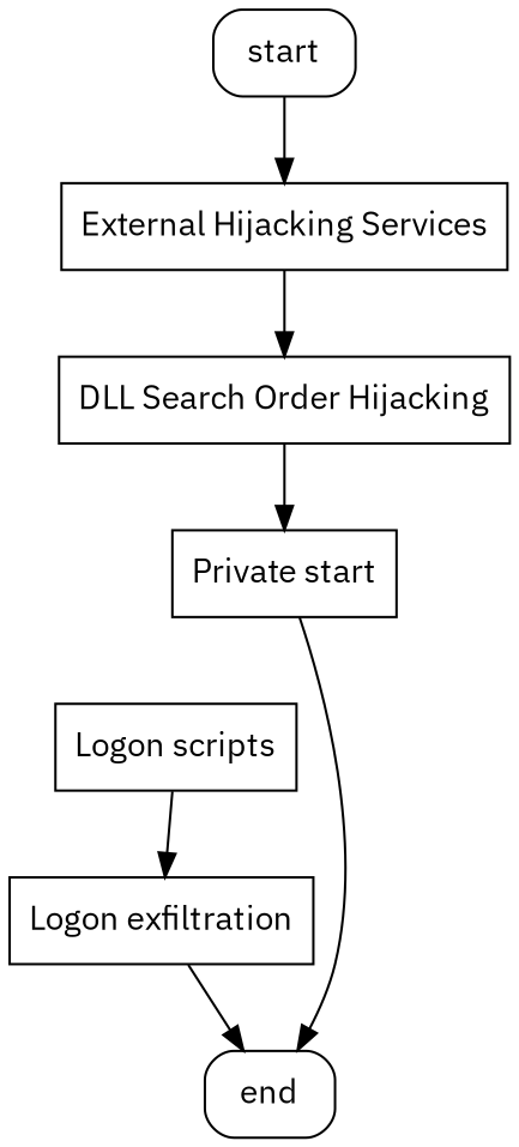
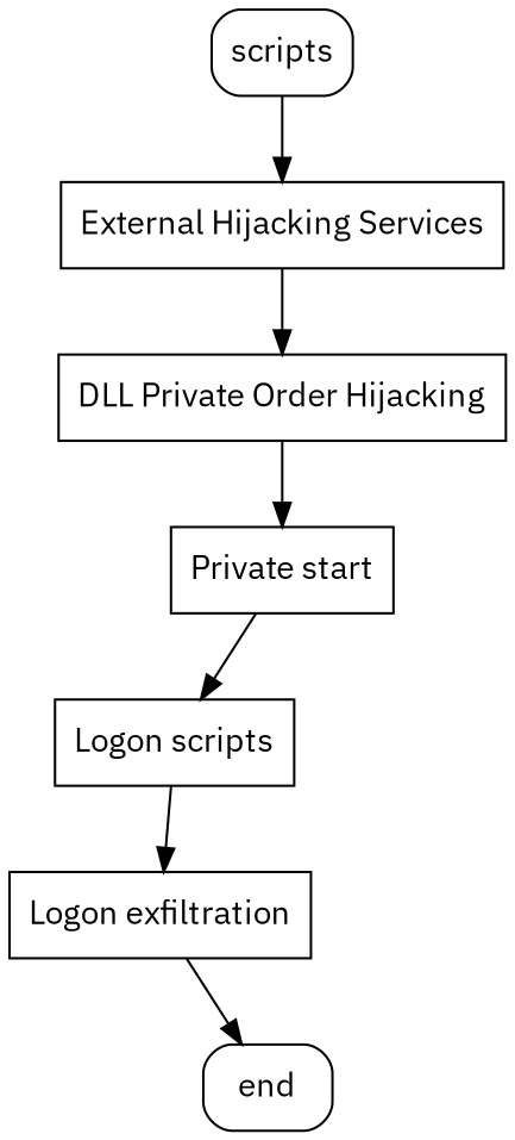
  digraph {
    fontname="IBM Plex Sans"
    node [fontname="IBM Plex Sans" shape=box]
    edge [fontname="IBM Plex Sans"]
-   n1 [label=start style=rounded]
+   n1 [label=scripts style=rounded]
    n2 [label="External Hijacking Services"]
-   n3 [label="DLL Search Order Hijacking"]
+   n3 [label="DLL Private Order Hijacking"]
    n4 [label="Private start"]
    n5 [label="Logon scripts"]
    n6 [label="Logon exfiltration"]
    n7 [label=end style=rounded]
    n1 -> n2
    n2 -> n3
    n3 -> n4
-   n4 -> n7
+   n4 -> n5
    n5 -> n6
    n6 -> n7
  }
